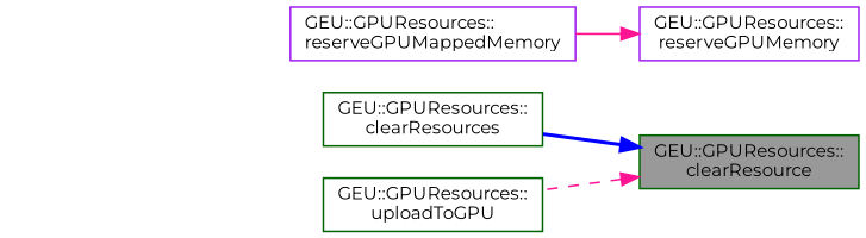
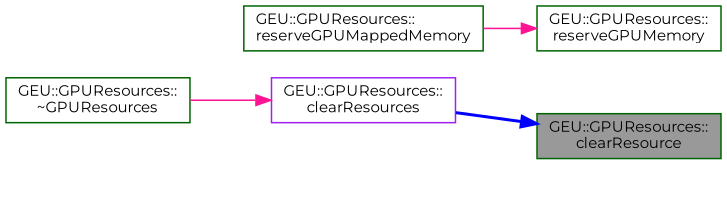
  digraph {
    fontname=Montserrat
    rankdir=RL
    node [color=darkgreen fillcolor=white fontname=Montserrat fontsize=10 shape=box style=filled]
    edge [color=deeppink dir=back fontname=Montserrat fontsize=10 labelfontname=Helvetica labelfontsize=10 style=solid]
    n1 [fillcolor=grey60 fontcolor=black height=0.2 label="GEU::GPUResources::\lclearResource" width=0.4]
-   n2 [height=0.2 label="GEU::GPUResources::\lclearResources" width=0.4]
-   n3 [height=0.2 label="GEU::GPUResources::\luploadToGPU" width=0.4]
-   n5 [color=purple height=0.2 label="GEU::GPUResources::\lreserveGPUMemory" width=0.4]
-   n6 [color=purple height=0.2 label="GEU::GPUResources::\lreserveGPUMappedMemory" width=0.4]
+   n2 [color=purple height=0.2 label="GEU::GPUResources::\lclearResources" width=0.4]
+   n4 [height=0.2 label="GEU::GPUResources::\l~GPUResources" width=0.4]
+   n5 [height=0.2 label="GEU::GPUResources::\lreserveGPUMemory" width=0.4]
+   n6 [height=0.2 label="GEU::GPUResources::\lreserveGPUMappedMemory" width=0.4]
    n1 -> n2 [color=blue style=bold]
-   n1 -> n3 [style=dashed]
+   n2 -> n4
    n5 -> n6
  }
